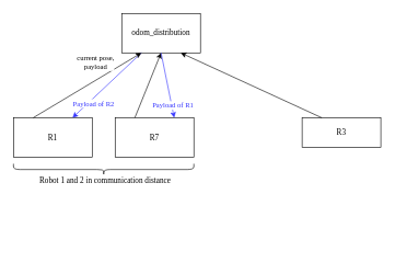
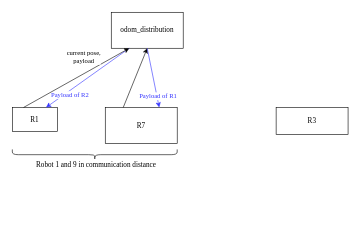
  <mxCell id="0" />
  <mxCell id="1" parent="0" />
  <mxCell id="2" value="odom_distribution" style="rounded=0;whiteSpace=wrap;html=1;fontFamily=Comptuer Modern;fontSource=http%3A%2F%2Fmirrors.ctan.org%2Ffonts%2Fcm-unicode%2Ffonts%2Fotf%2Fcmunbxo.otf;" parent="1" vertex="1"><mxGeometry x="185" y="20" width="120" height="60" as="geometry" /></mxCell>
- <mxCell id="3" value="&lt;font data-font-src=&quot;http://mirrors.ctan.org/fonts/cm-unicode/fonts/otf/cmunbxo.otf&quot; face=&quot;Comptuer Modern&quot;&gt;R1&lt;/font&gt;" style="rounded=0;whiteSpace=wrap;html=1;" parent="1" vertex="1"><mxGeometry x="20" y="178.75" width="120" height="60" as="geometry" /></mxCell>
+ <mxCell id="3" value="&lt;font data-font-src=&quot;http://mirrors.ctan.org/fonts/cm-unicode/fonts/otf/cmunbxo.otf&quot; face=&quot;Comptuer Modern&quot;&gt;R1&lt;/font&gt;" style="rounded=0;whiteSpace=wrap;html=1;" parent="1" vertex="1"><mxGeometry x="20" y="178.75" width="75" height="40" as="geometry" /></mxCell>
  <mxCell id="4" value="&lt;font data-font-src=&quot;http://mirrors.ctan.org/fonts/cm-unicode/fonts/otf/cmunbxo.otf&quot; face=&quot;Comptuer Modern&quot;&gt;R7&lt;/font&gt;" style="rounded=0;whiteSpace=wrap;html=1;" parent="1" vertex="1"><mxGeometry x="175" y="178.75" width="120" height="60" as="geometry" /></mxCell>
  <mxCell id="5" value="&lt;font face=&quot;Comptuer Modern&quot;&gt;R3&lt;/font&gt;" style="rounded=0;whiteSpace=wrap;html=1;" parent="1" vertex="1"><mxGeometry x="460" y="178.75" width="120" height="45" as="geometry" /></mxCell>
  <mxCell id="6" value="" style="endArrow=classic;html=1;rounded=0;fontFamily=Comptuer Modern;fontSource=http%3A%2F%2Fmirrors.ctan.org%2Ffonts%2Fcm-unicode%2Ffonts%2Fotf%2Fcmunbxo.otf;exitX=0.25;exitY=0;exitDx=0;exitDy=0;entryX=0.5;entryY=1;entryDx=0;entryDy=0;" parent="1" source="4" target="2" edge="1"><mxGeometry width="50" height="50" relative="1" as="geometry"><mxPoint x="210" y="290" as="sourcePoint" /><mxPoint x="300" y="120" as="targetPoint" /></mxGeometry></mxCell>
- <mxCell id="7" value="" style="endArrow=classic;html=1;rounded=0;fontFamily=Comptuer Modern;fontSource=http%3A%2F%2Fmirrors.ctan.org%2Ffonts%2Fcm-unicode%2Ffonts%2Fotf%2Fcmunbxo.otf;exitX=0.25;exitY=0;exitDx=0;exitDy=0;entryX=0.75;entryY=1;entryDx=0;entryDy=0;" parent="1" source="5" target="2" edge="1"><mxGeometry width="50" height="50" relative="1" as="geometry"><mxPoint x="210" y="290" as="sourcePoint" /><mxPoint x="260" y="240" as="targetPoint" /></mxGeometry></mxCell>
  <mxCell id="8" value="" style="endArrow=classic;html=1;rounded=0;fontFamily=Comptuer Modern;fontSource=http%3A%2F%2Fmirrors.ctan.org%2Ffonts%2Fcm-unicode%2Ffonts%2Fotf%2Fcmunbxo.otf;exitX=0.5;exitY=1;exitDx=0;exitDy=0;entryX=0.75;entryY=0;entryDx=0;entryDy=0;strokeColor=#3333FF;" parent="1" source="2" target="4" edge="1"><mxGeometry width="50" height="50" relative="1" as="geometry"><mxPoint x="210" y="280" as="sourcePoint" /><mxPoint x="260" y="230" as="targetPoint" /></mxGeometry></mxCell>
  <mxCell id="9" value="&lt;font color=&quot;#3333ff&quot;&gt;Payload of R1&lt;/font&gt;" style="edgeLabel;html=1;align=center;verticalAlign=middle;resizable=0;points=[];fontFamily=Comptuer Modern;fontColor=#000000;" parent="8" vertex="1" connectable="0"><mxGeometry x="0.387" y="-1" relative="1" as="geometry"><mxPoint x="5" y="11" as="offset" /></mxGeometry></mxCell>
  <mxCell id="10" value="Payload of R2" style="endArrow=classic;html=1;rounded=0;fontFamily=Comptuer Modern;fontSource=http%3A%2F%2Fmirrors.ctan.org%2Ffonts%2Fcm-unicode%2Ffonts%2Fotf%2Fcmunbxo.otf;exitX=0.25;exitY=1;exitDx=0;exitDy=0;entryX=0.75;entryY=0;entryDx=0;entryDy=0;fontColor=#3333FF;strokeColor=#3333FF;" parent="1" source="2" target="3" edge="1"><mxGeometry x="0.476" y="6" width="50" height="50" relative="1" as="geometry"><mxPoint x="255" y="90" as="sourcePoint" /><mxPoint x="285" y="290" as="targetPoint" /><mxPoint as="offset" /></mxGeometry></mxCell>
  <mxCell id="11" value="" style="endArrow=classic;html=1;rounded=0;fontFamily=Comptuer Modern;fontSource=http%3A%2F%2Fmirrors.ctan.org%2Ffonts%2Fcm-unicode%2Ffonts%2Fotf%2Fcmunbxo.otf;exitX=0.25;exitY=0;exitDx=0;exitDy=0;entryX=0.25;entryY=1;entryDx=0;entryDy=0;" parent="1" source="3" target="2" edge="1"><mxGeometry width="50" height="50" relative="1" as="geometry"><mxPoint x="210" y="290" as="sourcePoint" /><mxPoint x="220" y="90" as="targetPoint" /></mxGeometry></mxCell>
  <mxCell id="12" value="current pose,&lt;br&gt;payload" style="edgeLabel;html=1;align=center;verticalAlign=middle;resizable=0;points=[];fontFamily=Comptuer Modern;" parent="11" vertex="1" connectable="0"><mxGeometry x="-0.117" y="2" relative="1" as="geometry"><mxPoint x="23" y="-40" as="offset" /></mxGeometry></mxCell>
  <mxCell id="13" value="" style="shape=curlyBracket;whiteSpace=wrap;html=1;rounded=1;flipH=1;fontFamily=Comptuer Modern;fontSource=http%3A%2F%2Fmirrors.ctan.org%2Ffonts%2Fcm-unicode%2Ffonts%2Fotf%2Fcmunbxo.otf;fontColor=#3333FF;rotation=90;" parent="1" vertex="1"><mxGeometry x="148.75" y="120" width="17.5" height="275" as="geometry" /></mxCell>
- <mxCell id="14" value="&lt;font color=&quot;#000000&quot;&gt;Robot 1 and 2 in communication distance&lt;/font&gt;" style="text;html=1;strokeColor=none;fillColor=none;align=center;verticalAlign=middle;whiteSpace=wrap;rounded=0;fontFamily=Comptuer Modern;fontSource=http%3A%2F%2Fmirrors.ctan.org%2Ffonts%2Fcm-unicode%2Ffonts%2Fotf%2Fcmunbxo.otf;fontColor=#3333FF;" parent="1" vertex="1"><mxGeometry x="20" y="258.75" width="280" height="30" as="geometry" /></mxCell>
+ <mxCell id="14" value="&lt;font color=&quot;#000000&quot;&gt;Robot 1 and 9 in communication distance&lt;/font&gt;" style="text;html=1;strokeColor=none;fillColor=none;align=center;verticalAlign=middle;whiteSpace=wrap;rounded=0;fontFamily=Comptuer Modern;fontSource=http%3A%2F%2Fmirrors.ctan.org%2Ffonts%2Fcm-unicode%2Ffonts%2Fotf%2Fcmunbxo.otf;fontColor=#3333FF;" parent="1" vertex="1"><mxGeometry x="20" y="258.75" width="280" height="30" as="geometry" /></mxCell>
